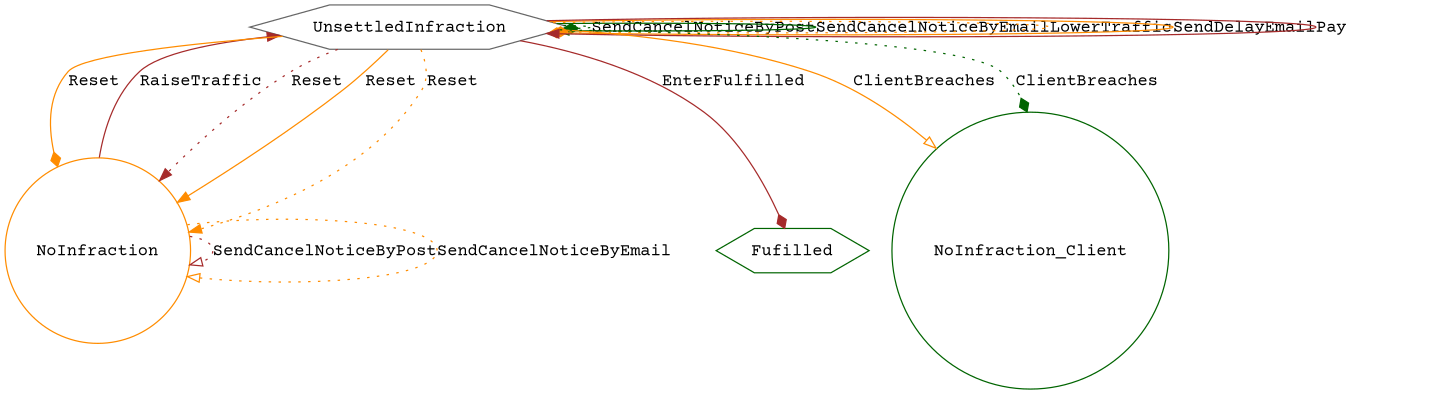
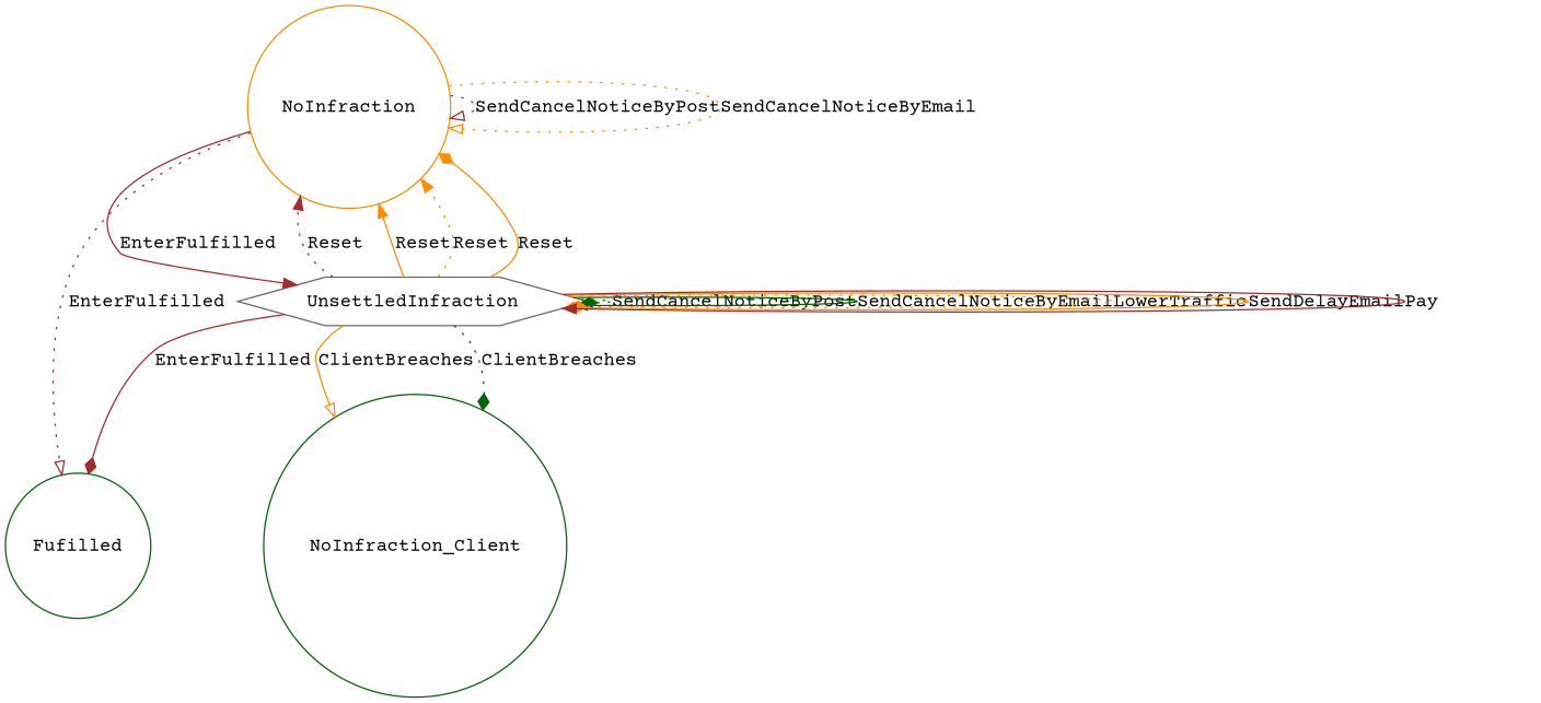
  digraph {
    fontname="Courier Prime"
    node [color=darkgreen fontname="Courier Prime" shape=hexagon]
    edge [arrowhead=diamond color=darkorange fontname="Courier Prime" style=dotted]
-   n1 [label=Fufilled]
+   n1 [label=Fufilled shape=circle]
    n2 [color=darkorange label=NoInfraction shape=circle]
    n3 [color=gray40 label=UnsettledInfraction]
    n4 [label=NoInfraction_Client shape=circle]
+   n2 -> n1 [arrowhead=onormal color=brown label=EnterFulfilled]
    n2 -> n2 [arrowhead=onormal color=brown label=SendCancelNoticeByPost]
    n2 -> n2 [arrowhead=onormal label=SendCancelNoticeByEmail]
-   n2 -> n3 [arrowhead=normal color=brown label=RaiseTraffic style=solid]
+   n2 -> n3 [arrowhead=normal color=brown label=EnterFulfilled style=solid]
    n3 -> n1 [color=brown label=EnterFulfilled style=solid]
    n3 -> n2 [arrowhead=normal color=brown label=Reset]
    n3 -> n2 [arrowhead=normal label=Reset style=solid]
    n3 -> n2 [arrowhead=normal label=Reset]
    n3 -> n2 [label=Reset style=solid]
    n3 -> n3 [color=darkgreen label=SendCancelNoticeByPost]
    n3 -> n3 [arrowhead=onormal color=darkgreen label=SendCancelNoticeByEmail style=solid]
    n3 -> n3 [label=LowerTraffic]
    n3 -> n3 [label=SendDelayEmail style=solid]
    n3 -> n3 [arrowhead=normal color=brown label=Pay style=solid]
    n3 -> n4 [arrowhead=onormal label=ClientBreaches style=solid]
    n3 -> n4 [color=darkgreen label=ClientBreaches]
  }
